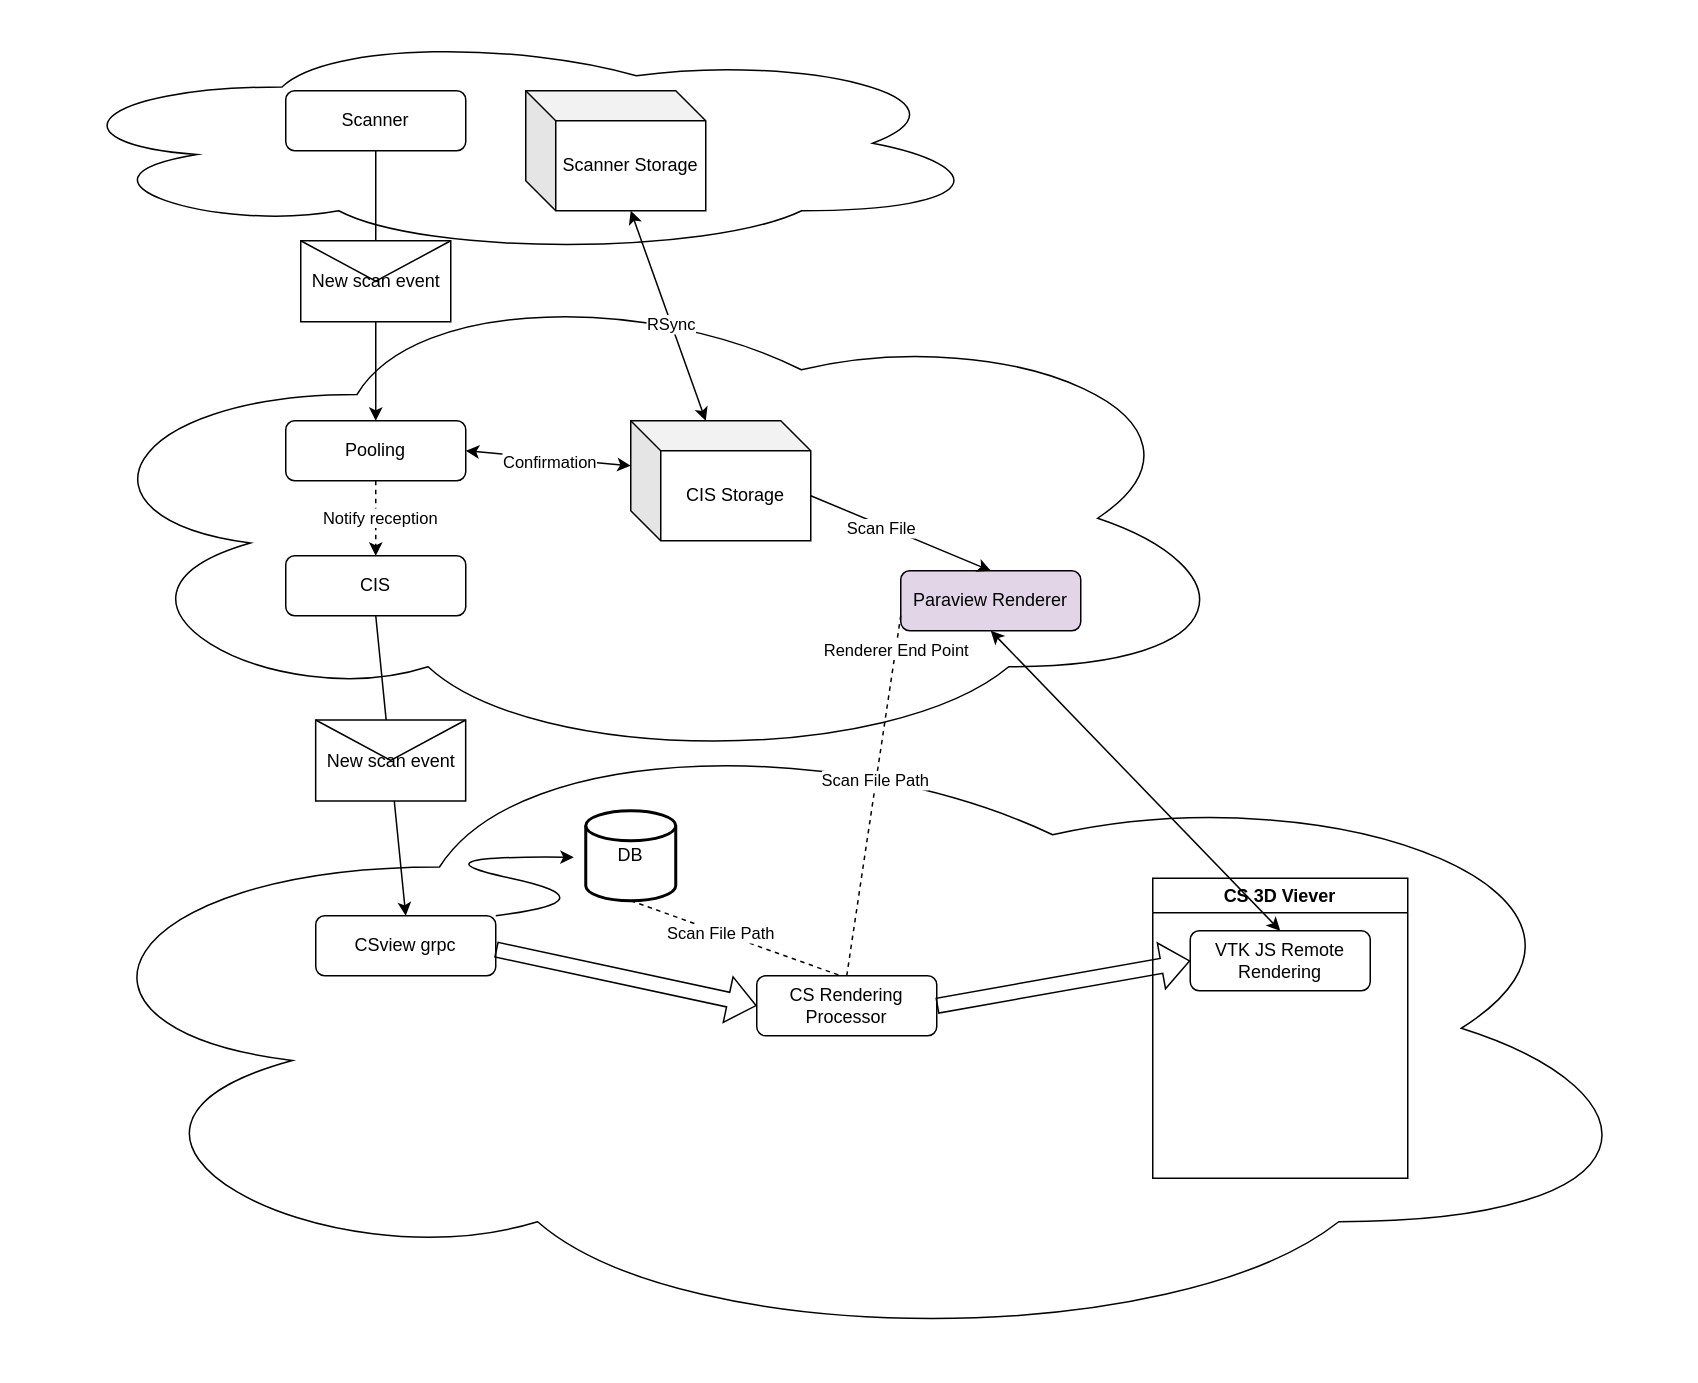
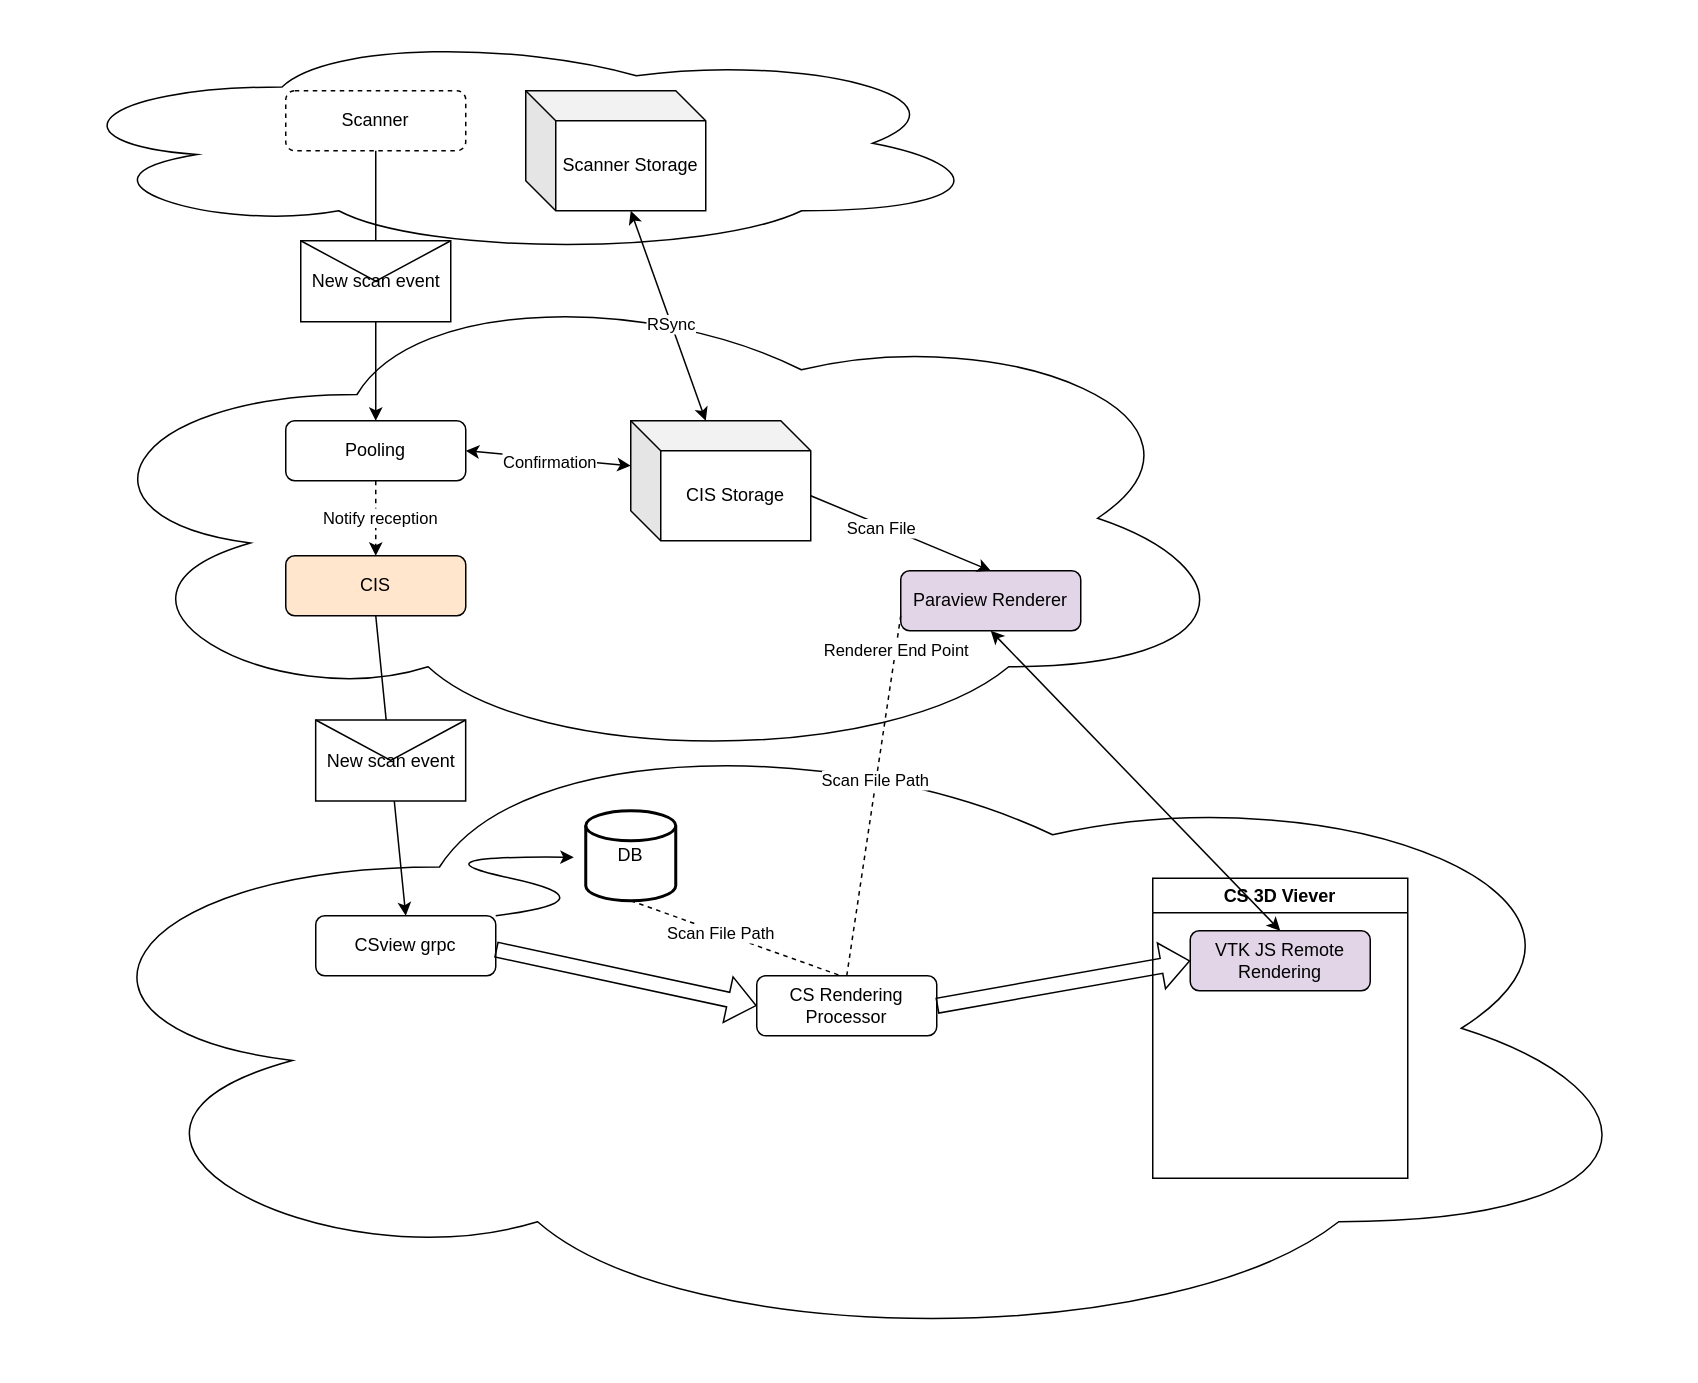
  <mxCell id="0" />
  <mxCell id="1" parent="0" />
  <mxCell id="2" value="" style="ellipse;shape=cloud;whiteSpace=wrap;html=1;" vertex="1" parent="1"><mxGeometry x="40" y="180" width="790" height="330" as="geometry" /></mxCell>
  <mxCell id="3" value="" style="ellipse;shape=cloud;whiteSpace=wrap;html=1;" vertex="1" parent="1"><mxGeometry x="30" width="630" height="150" as="geometry" y="20" /></mxCell>
- <mxCell id="4" value="Scanner" style="rounded=1;whiteSpace=wrap;html=1;fontSize=12;glass=0;strokeWidth=1;shadow=0;" parent="1" vertex="1"><mxGeometry x="190" y="60" width="120" height="40" as="geometry" /></mxCell>
+ <mxCell id="4" value="Scanner" style="rounded=1;whiteSpace=wrap;html=1;fontSize=12;glass=0;strokeWidth=1;shadow=0;dashed=1;" parent="1" vertex="1"><mxGeometry x="190" y="60" width="120" height="40" as="geometry" /></mxCell>
  <mxCell id="5" value="Scanner Storage" style="shape=cube;whiteSpace=wrap;html=1;boundedLbl=1;backgroundOutline=1;darkOpacity=0.05;darkOpacity2=0.1;" vertex="1" parent="1"><mxGeometry x="350" y="60" width="120" height="80" as="geometry" /></mxCell>
  <mxCell id="6" style="edgeStyle=orthogonalEdgeStyle;rounded=0;orthogonalLoop=1;jettySize=auto;html=1;exitX=0.5;exitY=1;exitDx=0;exitDy=0;entryX=0.5;entryY=0;entryDx=0;entryDy=0;dashed=1;" edge="1" parent="1" source="8" target="12"><mxGeometry relative="1" as="geometry" /></mxCell>
  <mxCell id="7" value="Notify reception" style="edgeLabel;html=1;align=center;verticalAlign=middle;resizable=0;points=[];" vertex="1" connectable="0" parent="6"><mxGeometry x="-0.04" y="2" relative="1" as="geometry"><mxPoint as="offset" /></mxGeometry></mxCell>
  <mxCell id="8" value="Pooling" style="rounded=1;whiteSpace=wrap;html=1;fontSize=12;glass=0;strokeWidth=1;shadow=0;" vertex="1" parent="1"><mxGeometry x="190" y="280" width="120" height="40" as="geometry" /></mxCell>
  <mxCell id="9" value="CIS Storage" style="shape=cube;whiteSpace=wrap;html=1;boundedLbl=1;backgroundOutline=1;darkOpacity=0.05;darkOpacity2=0.1;" vertex="1" parent="1"><mxGeometry x="420" y="280" width="120" height="80" as="geometry" /></mxCell>
  <mxCell id="10" value="" style="endArrow=classic;startArrow=classic;html=1;rounded=0;entryX=0;entryY=0;entryDx=70;entryDy=80;entryPerimeter=0;exitX=0;exitY=0;exitDx=50;exitDy=0;exitPerimeter=0;" edge="1" parent="1" source="9" target="5"><mxGeometry width="50" height="50" relative="1" as="geometry"><mxPoint x="540" y="610" as="sourcePoint" /><mxPoint x="590" y="560" as="targetPoint" /><Array as="points" /></mxGeometry></mxCell>
  <mxCell id="11" value="RSync" style="edgeLabel;html=1;align=center;verticalAlign=middle;resizable=0;points=[];" vertex="1" connectable="0" parent="10"><mxGeometry x="-0.068" relative="1" as="geometry"><mxPoint as="offset" /></mxGeometry></mxCell>
- <mxCell id="12" value="CIS" style="rounded=1;whiteSpace=wrap;html=1;fontSize=12;glass=0;strokeWidth=1;shadow=0;" vertex="1" parent="1"><mxGeometry x="190" y="370" width="120" height="40" as="geometry" /></mxCell>
+ <mxCell id="12" value="CIS" style="rounded=1;whiteSpace=wrap;html=1;fontSize=12;glass=0;strokeWidth=1;shadow=0;fillColor=#ffe6cc;" vertex="1" parent="1"><mxGeometry x="190" y="370" width="120" height="40" as="geometry" /></mxCell>
  <mxCell id="13" value="" style="endArrow=classic;html=1;rounded=0;exitX=0.5;exitY=1;exitDx=0;exitDy=0;entryX=0.5;entryY=0;entryDx=0;entryDy=0;" edge="1" parent="1" source="4" target="8"><mxGeometry relative="1" as="geometry"><mxPoint x="210" y="180" as="sourcePoint" /><mxPoint x="310" y="180" as="targetPoint" /></mxGeometry></mxCell>
  <mxCell id="14" value="New scan event" style="shape=message;html=1;outlineConnect=0;" vertex="1" parent="13"><mxGeometry width="100" height="54" relative="1" as="geometry"><mxPoint x="-50" y="-30" as="offset" /></mxGeometry></mxCell>
  <mxCell id="15" value="" style="endArrow=classic;startArrow=classic;html=1;rounded=0;exitX=1;exitY=0.5;exitDx=0;exitDy=0;entryX=0;entryY=0;entryDx=0;entryDy=30;entryPerimeter=0;" edge="1" parent="1" source="8" target="9"><mxGeometry width="50" height="50" relative="1" as="geometry"><mxPoint x="360" y="310" as="sourcePoint" /><mxPoint x="410" y="260" as="targetPoint" /></mxGeometry></mxCell>
  <mxCell id="16" value="Confirmation" style="edgeLabel;html=1;align=center;verticalAlign=middle;resizable=0;points=[];" vertex="1" connectable="0" parent="15"><mxGeometry x="0.014" y="-2" relative="1" as="geometry"><mxPoint as="offset" /></mxGeometry></mxCell>
  <mxCell id="17" value="" style="ellipse;shape=cloud;whiteSpace=wrap;html=1;" vertex="1" parent="1"><mxGeometry x="20" y="470" width="1090" height="430" as="geometry" /></mxCell>
  <mxCell id="18" value="CSview grpc" style="rounded=1;whiteSpace=wrap;html=1;fontSize=12;glass=0;strokeWidth=1;shadow=0;" vertex="1" parent="1"><mxGeometry x="210" y="610" width="120" height="40" as="geometry" /></mxCell>
  <mxCell id="19" value="Paraview Renderer" style="rounded=1;whiteSpace=wrap;html=1;fontSize=12;glass=0;strokeWidth=1;shadow=0;fillColor=#e1d5e7;" vertex="1" parent="1"><mxGeometry x="600" y="380" width="120" height="40" as="geometry" /></mxCell>
  <mxCell id="20" value="" style="endArrow=classic;html=1;rounded=0;entryX=0.5;entryY=0;entryDx=0;entryDy=0;exitX=0.5;exitY=1;exitDx=0;exitDy=0;" edge="1" parent="1" source="12" target="18"><mxGeometry relative="1" as="geometry"><mxPoint x="-30" y="390" as="sourcePoint" /><mxPoint x="260" y="290" as="targetPoint" /><Array as="points" /></mxGeometry></mxCell>
  <mxCell id="21" value="New scan event" style="shape=message;html=1;outlineConnect=0;" vertex="1" parent="20"><mxGeometry width="100" height="54" relative="1" as="geometry"><mxPoint x="-50" y="-30" as="offset" /></mxGeometry></mxCell>
  <mxCell id="22" value="" style="curved=1;endArrow=classic;html=1;rounded=0;exitX=1;exitY=0;exitDx=0;exitDy=0;entryX=-0.133;entryY=0.517;entryDx=0;entryDy=0;entryPerimeter=0;" edge="1" parent="1" source="18" target="23"><mxGeometry width="50" height="50" relative="1" as="geometry"><mxPoint x="502" y="610" as="sourcePoint" /><mxPoint x="552" y="560" as="targetPoint" /><Array as="points"><mxPoint x="410" y="600" /><mxPoint x="270" y="570" /></Array></mxGeometry></mxCell>
  <mxCell id="23" value="DB" style="strokeWidth=2;html=1;shape=mxgraph.flowchart.database;whiteSpace=wrap;" vertex="1" parent="1"><mxGeometry x="390" y="540" width="60" height="60" as="geometry" /></mxCell>
  <mxCell id="24" value="" style="shape=flexArrow;endArrow=classic;html=1;rounded=0;exitX=1;exitY=0.5;exitDx=0;exitDy=0;entryX=0;entryY=0.5;entryDx=0;entryDy=0;" edge="1" parent="1" target="25"><mxGeometry width="50" height="50" relative="1" as="geometry"><mxPoint x="330" y="632.5" as="sourcePoint" /><mxPoint x="530" y="627.5" as="targetPoint" /></mxGeometry></mxCell>
  <mxCell id="25" value="CS Rendering Processor" style="rounded=1;whiteSpace=wrap;html=1;fontSize=12;glass=0;strokeWidth=1;shadow=0;" vertex="1" parent="1"><mxGeometry x="504" y="650" width="120" height="40" as="geometry" /></mxCell>
  <mxCell id="26" value="" style="endArrow=none;dashed=1;html=1;rounded=0;exitX=0.5;exitY=1;exitDx=0;exitDy=0;exitPerimeter=0;" edge="1" parent="1" source="23"><mxGeometry width="50" height="50" relative="1" as="geometry"><mxPoint x="440" y="580" as="sourcePoint" /><mxPoint x="560" y="650" as="targetPoint" /></mxGeometry></mxCell>
  <mxCell id="27" value="Scan File Path" style="edgeLabel;html=1;align=center;verticalAlign=middle;resizable=0;points=[];" vertex="1" connectable="0" parent="26"><mxGeometry x="-0.148" relative="1" as="geometry"><mxPoint as="offset" /></mxGeometry></mxCell>
  <mxCell id="28" value="" style="endArrow=none;dashed=1;html=1;rounded=0;exitX=0.5;exitY=0;exitDx=0;exitDy=0;entryX=0;entryY=0.75;entryDx=0;entryDy=0;" edge="1" parent="1" source="25" target="19"><mxGeometry width="50" height="50" relative="1" as="geometry"><mxPoint x="540" y="610" as="sourcePoint" /><mxPoint x="590" y="560" as="targetPoint" /></mxGeometry></mxCell>
  <mxCell id="29" value="Scan File Path" style="edgeLabel;html=1;align=center;verticalAlign=middle;resizable=0;points=[];" vertex="1" connectable="0" parent="28"><mxGeometry x="0.091" y="1" relative="1" as="geometry"><mxPoint as="offset" /></mxGeometry></mxCell>
  <mxCell id="30" value="Renderer End Point" style="edgeLabel;html=1;align=center;verticalAlign=middle;resizable=0;points=[];" vertex="1" connectable="0" parent="28"><mxGeometry x="0.817" relative="1" as="geometry"><mxPoint as="offset" /></mxGeometry></mxCell>
  <mxCell id="31" value="CS 3D Viever" style="swimlane;whiteSpace=wrap;html=1;" vertex="1" parent="1"><mxGeometry x="768" y="585" width="170" height="200" as="geometry" /></mxCell>
  <mxCell id="32" value="" style="endArrow=classic;html=1;rounded=0;entryX=0.5;entryY=0;entryDx=0;entryDy=0;exitX=0;exitY=0;exitDx=120;exitDy=50;exitPerimeter=0;" edge="1" parent="1" source="9" target="19"><mxGeometry width="50" height="50" relative="1" as="geometry"><mxPoint x="540" y="610" as="sourcePoint" /><mxPoint x="590" y="560" as="targetPoint" /></mxGeometry></mxCell>
  <mxCell id="33" value="Scan File" style="edgeLabel;html=1;align=center;verticalAlign=middle;resizable=0;points=[];" vertex="1" connectable="0" parent="32"><mxGeometry x="-0.223" y="-2" relative="1" as="geometry"><mxPoint as="offset" /></mxGeometry></mxCell>
- <mxCell id="34" value="VTK JS Remote Rendering" style="rounded=1;whiteSpace=wrap;html=1;fontSize=12;glass=0;strokeWidth=1;shadow=0;" vertex="1" parent="1"><mxGeometry x="793" y="620" width="120" height="40" as="geometry" /></mxCell>
+ <mxCell id="34" value="VTK JS Remote Rendering" style="rounded=1;whiteSpace=wrap;html=1;fontSize=12;glass=0;strokeWidth=1;shadow=0;fillColor=#e1d5e7;" vertex="1" parent="1"><mxGeometry x="793" y="620" width="120" height="40" as="geometry" /></mxCell>
  <mxCell id="35" value="" style="endArrow=classic;startArrow=classic;html=1;rounded=0;entryX=0.5;entryY=1;entryDx=0;entryDy=0;exitX=0.5;exitY=0;exitDx=0;exitDy=0;" edge="1" parent="1" source="34" target="19"><mxGeometry width="50" height="50" relative="1" as="geometry"><mxPoint x="540" y="610" as="sourcePoint" /><mxPoint x="590" y="560" as="targetPoint" /></mxGeometry></mxCell>
  <mxCell id="36" value="" style="shape=flexArrow;endArrow=classic;html=1;rounded=0;exitX=1;exitY=0.5;exitDx=0;exitDy=0;entryX=0;entryY=0.5;entryDx=0;entryDy=0;" edge="1" parent="1" source="25" target="34"><mxGeometry width="50" height="50" relative="1" as="geometry"><mxPoint x="375" y="699.5" as="sourcePoint" /><mxPoint x="549" y="737" as="targetPoint" /></mxGeometry></mxCell>
